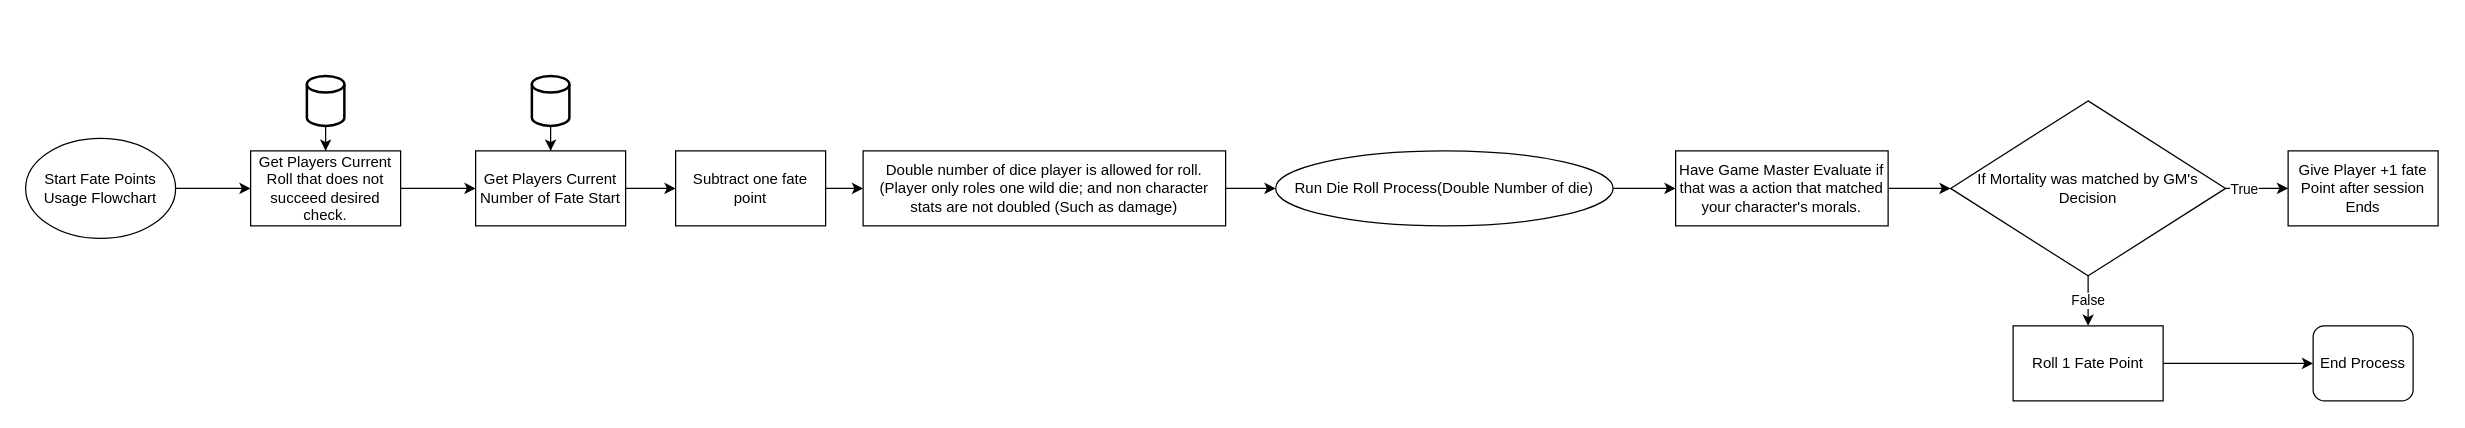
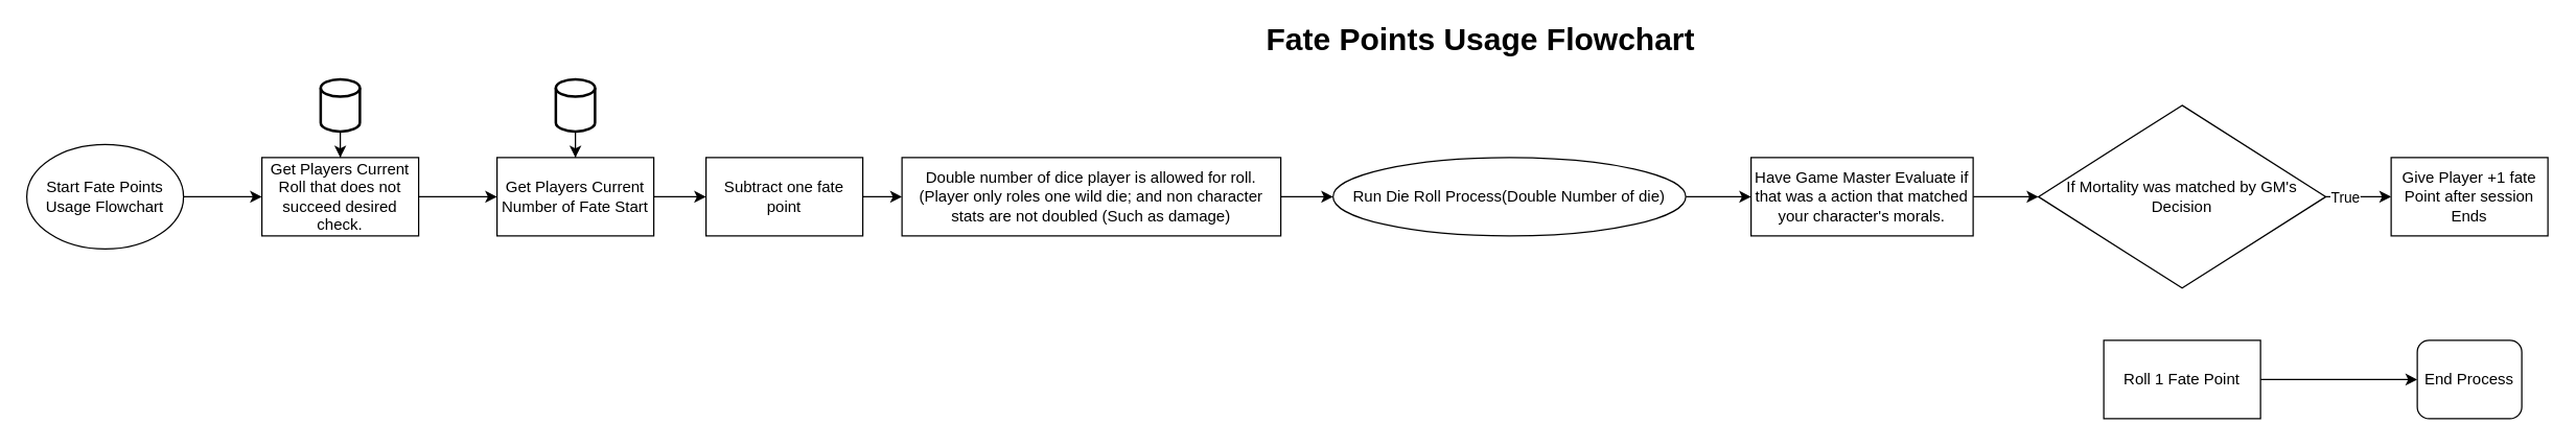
  <mxCell id="0" />
  <mxCell id="1" parent="0" />
  <mxCell id="2" style="edgeStyle=orthogonalEdgeStyle;rounded=0;orthogonalLoop=1;jettySize=auto;html=1;" edge="1" parent="1" source="3" target="7"><mxGeometry relative="1" as="geometry" /></mxCell>
  <mxCell id="3" value="Start Fate Points Usage Flowchart" style="ellipse;whiteSpace=wrap;html=1;" vertex="1" parent="1"><mxGeometry x="20" y="110" width="120" height="80" as="geometry" /></mxCell>
  <mxCell id="4" style="edgeStyle=orthogonalEdgeStyle;rounded=0;orthogonalLoop=1;jettySize=auto;html=1;exitX=0.5;exitY=1;exitDx=0;exitDy=0;exitPerimeter=0;" edge="1" parent="1" source="5" target="7"><mxGeometry relative="1" as="geometry" /></mxCell>
  <mxCell id="5" value="" style="strokeWidth=2;html=1;shape=mxgraph.flowchart.database;whiteSpace=wrap;" vertex="1" parent="1"><mxGeometry x="245" y="60" width="30" height="40" as="geometry" /></mxCell>
  <mxCell id="6" style="edgeStyle=orthogonalEdgeStyle;rounded=0;orthogonalLoop=1;jettySize=auto;html=1;entryX=0;entryY=0.5;entryDx=0;entryDy=0;" edge="1" parent="1" source="7" target="11"><mxGeometry relative="1" as="geometry"><mxPoint x="370" y="150" as="targetPoint" /></mxGeometry></mxCell>
  <mxCell id="7" value="Get Players Current Roll that does not succeed desired check." style="rounded=0;whiteSpace=wrap;html=1;" vertex="1" parent="1"><mxGeometry x="200" y="120" width="120" height="60" as="geometry" /></mxCell>
  <mxCell id="8" style="edgeStyle=orthogonalEdgeStyle;rounded=0;orthogonalLoop=1;jettySize=auto;html=1;exitX=0.5;exitY=1;exitDx=0;exitDy=0;exitPerimeter=0;" edge="1" parent="1" source="9" target="11"><mxGeometry relative="1" as="geometry" /></mxCell>
  <mxCell id="9" value="" style="strokeWidth=2;html=1;shape=mxgraph.flowchart.database;whiteSpace=wrap;" vertex="1" parent="1"><mxGeometry x="425" y="60" width="30" height="40" as="geometry" /></mxCell>
  <mxCell id="10" style="edgeStyle=orthogonalEdgeStyle;rounded=0;orthogonalLoop=1;jettySize=auto;html=1;exitX=1;exitY=0.5;exitDx=0;exitDy=0;entryX=0;entryY=0.5;entryDx=0;entryDy=0;" edge="1" parent="1" source="11" target="13"><mxGeometry relative="1" as="geometry" /></mxCell>
  <mxCell id="11" value="Get Players Current Number of Fate Start" style="rounded=0;whiteSpace=wrap;html=1;" vertex="1" parent="1"><mxGeometry x="380" y="120" width="120" height="60" as="geometry" /></mxCell>
  <mxCell id="12" style="edgeStyle=orthogonalEdgeStyle;rounded=0;orthogonalLoop=1;jettySize=auto;html=1;" edge="1" parent="1" source="13" target="15"><mxGeometry relative="1" as="geometry"><mxPoint x="700" y="150" as="targetPoint" /></mxGeometry></mxCell>
  <mxCell id="13" value="Subtract one fate point" style="rounded=0;whiteSpace=wrap;html=1;" vertex="1" parent="1"><mxGeometry x="540" y="120" width="120" height="60" as="geometry" /></mxCell>
  <mxCell id="14" style="edgeStyle=orthogonalEdgeStyle;rounded=0;orthogonalLoop=1;jettySize=auto;html=1;entryX=0;entryY=0.5;entryDx=0;entryDy=0;" edge="1" parent="1" source="15" target="17"><mxGeometry relative="1" as="geometry"><mxPoint x="1050" y="150" as="targetPoint" /></mxGeometry></mxCell>
  <mxCell id="15" value="Double number of dice player is allowed for roll. (Player only roles one wild die; and non character stats are not doubled (Such as damage)" style="rounded=0;whiteSpace=wrap;html=1;" vertex="1" parent="1"><mxGeometry x="690" y="120" width="290" height="60" as="geometry" /></mxCell>
  <mxCell id="16" style="edgeStyle=orthogonalEdgeStyle;rounded=0;orthogonalLoop=1;jettySize=auto;html=1;entryX=0;entryY=0.5;entryDx=0;entryDy=0;" edge="1" parent="1" source="17" target="20"><mxGeometry relative="1" as="geometry"><mxPoint x="1330" y="150" as="targetPoint" /></mxGeometry></mxCell>
  <mxCell id="17" value="Run Die Roll Process(Double Number of die)" style="ellipse;whiteSpace=wrap;html=1;" vertex="1" parent="1"><mxGeometry x="1020" y="120" width="270" height="60" as="geometry" /></mxCell>
+ <mxCell id="18" value="&lt;font style=&quot;font-size: 24px&quot;&gt;&lt;b&gt;Fate Points Usage Flowchart&amp;nbsp;&lt;/b&gt;&lt;/font&gt;" style="text;html=1;align=center;verticalAlign=middle;resizable=0;points=[];autosize=1;" vertex="1" parent="1"><mxGeometry x="961" y="20" width="350" height="20" as="geometry" /></mxCell>
  <mxCell id="19" style="edgeStyle=orthogonalEdgeStyle;rounded=0;orthogonalLoop=1;jettySize=auto;html=1;entryX=0;entryY=0.5;entryDx=0;entryDy=0;" edge="1" parent="1" source="20" target="24"><mxGeometry relative="1" as="geometry" /></mxCell>
  <mxCell id="20" value="Have Game Master Evaluate if that was a action that matched your character's morals." style="rounded=0;whiteSpace=wrap;html=1;" vertex="1" parent="1"><mxGeometry x="1340" y="120" width="170" height="60" as="geometry" /></mxCell>
  <mxCell id="21" style="edgeStyle=orthogonalEdgeStyle;rounded=0;orthogonalLoop=1;jettySize=auto;html=1;exitX=1;exitY=0.5;exitDx=0;exitDy=0;entryX=0;entryY=0.5;entryDx=0;entryDy=0;" edge="1" parent="1" source="24" target="25"><mxGeometry relative="1" as="geometry"><mxPoint x="1840" y="149.931" as="targetPoint" /></mxGeometry></mxCell>
  <mxCell id="22" value="True" style="edgeLabel;html=1;align=center;verticalAlign=middle;resizable=0;points=[];" vertex="1" connectable="0" parent="21"><mxGeometry x="0.002" y="12" relative="1" as="geometry"><mxPoint x="-11" y="12" as="offset" /></mxGeometry></mxCell>
- <mxCell id="23" value="False" style="edgeStyle=orthogonalEdgeStyle;rounded=0;orthogonalLoop=1;jettySize=auto;html=1;exitX=0.5;exitY=1;exitDx=0;exitDy=0;entryX=0.5;entryY=0;entryDx=0;entryDy=0;" edge="1" parent="1" source="24" target="27"><mxGeometry relative="1" as="geometry"><mxPoint x="1670" y="270" as="targetPoint" /></mxGeometry></mxCell>
  <mxCell id="24" value="If Mortality was matched by GM's Decision" style="rhombus;whiteSpace=wrap;html=1;" vertex="1" parent="1"><mxGeometry x="1560" y="80" width="220" height="140" as="geometry" /></mxCell>
  <mxCell id="25" value="Give Player +1 fate Point after session Ends" style="rounded=0;whiteSpace=wrap;html=1;" vertex="1" parent="1"><mxGeometry x="1830" y="120" width="120" height="60" as="geometry" /></mxCell>
  <mxCell id="26" style="edgeStyle=orthogonalEdgeStyle;rounded=0;orthogonalLoop=1;jettySize=auto;html=1;entryX=0;entryY=0.5;entryDx=0;entryDy=0;" edge="1" parent="1" source="27" target="28"><mxGeometry relative="1" as="geometry"><mxPoint x="1820" y="290" as="targetPoint" /></mxGeometry></mxCell>
  <mxCell id="27" value="Roll 1 Fate Point" style="rounded=0;whiteSpace=wrap;html=1;" vertex="1" parent="1"><mxGeometry x="1610" y="260" width="120" height="60" as="geometry" /></mxCell>
  <mxCell id="28" value="End Process" style="rounded=1;whiteSpace=wrap;html=1;" vertex="1" parent="1"><mxGeometry x="1850" y="260" width="80" height="60" as="geometry" /></mxCell>
